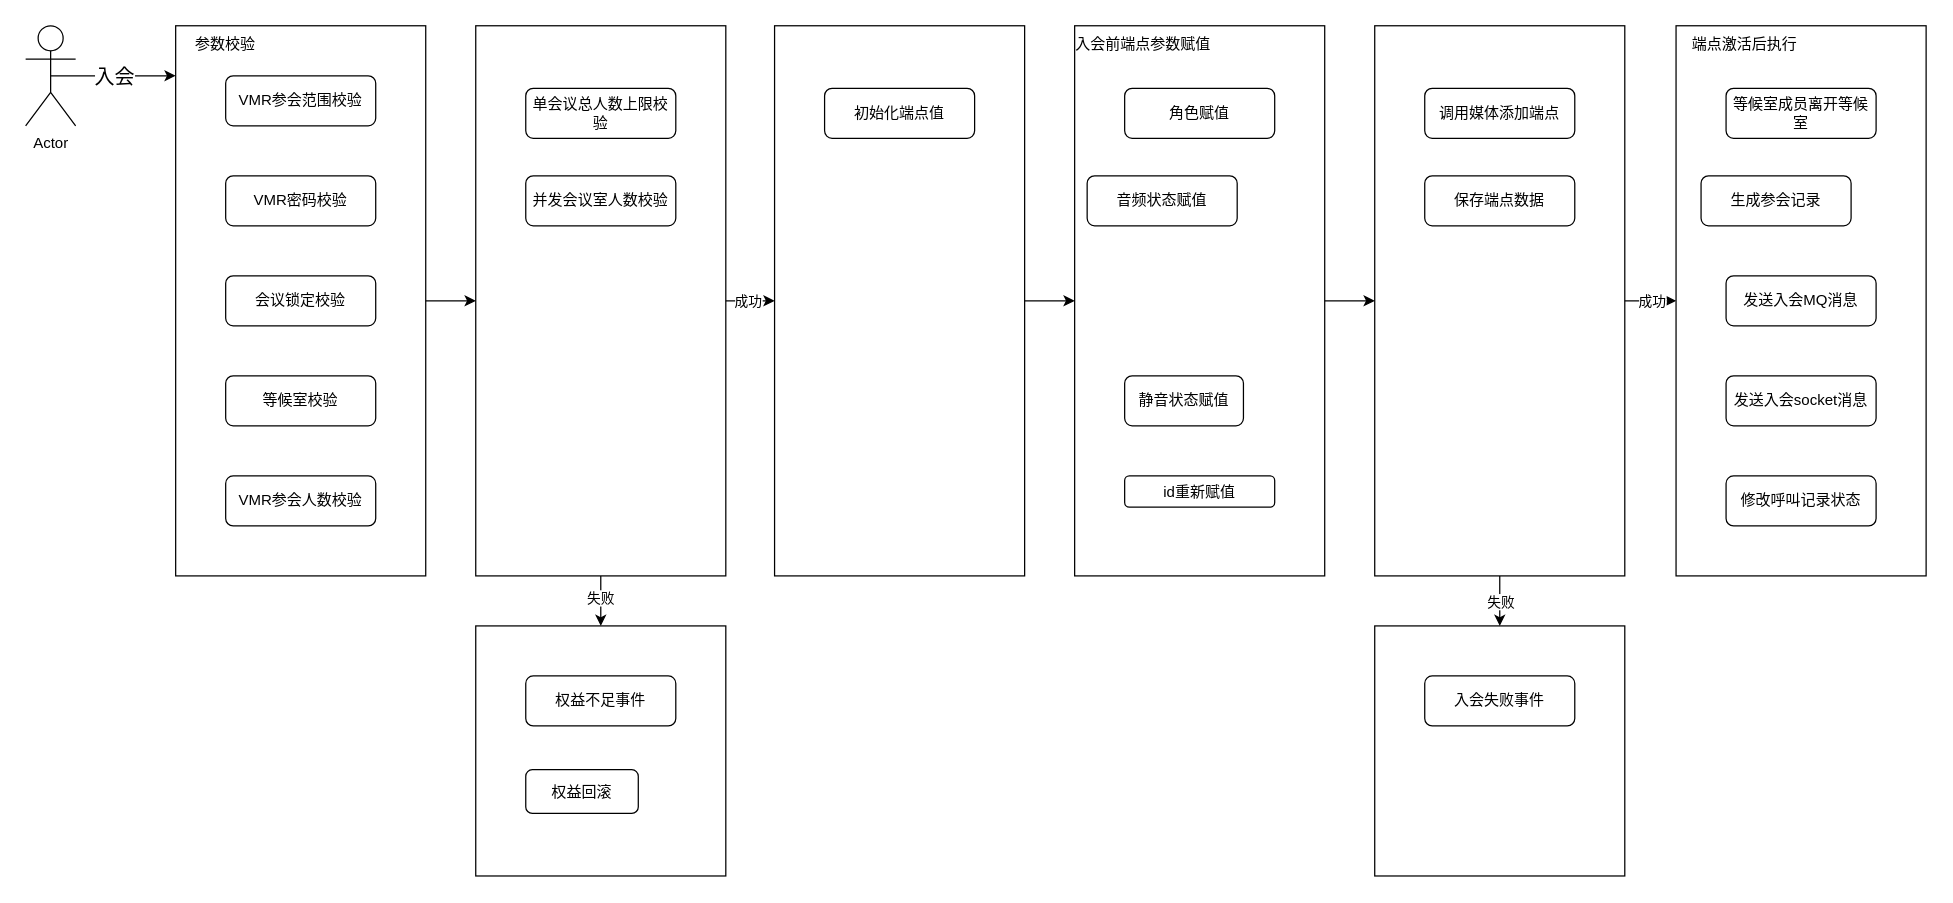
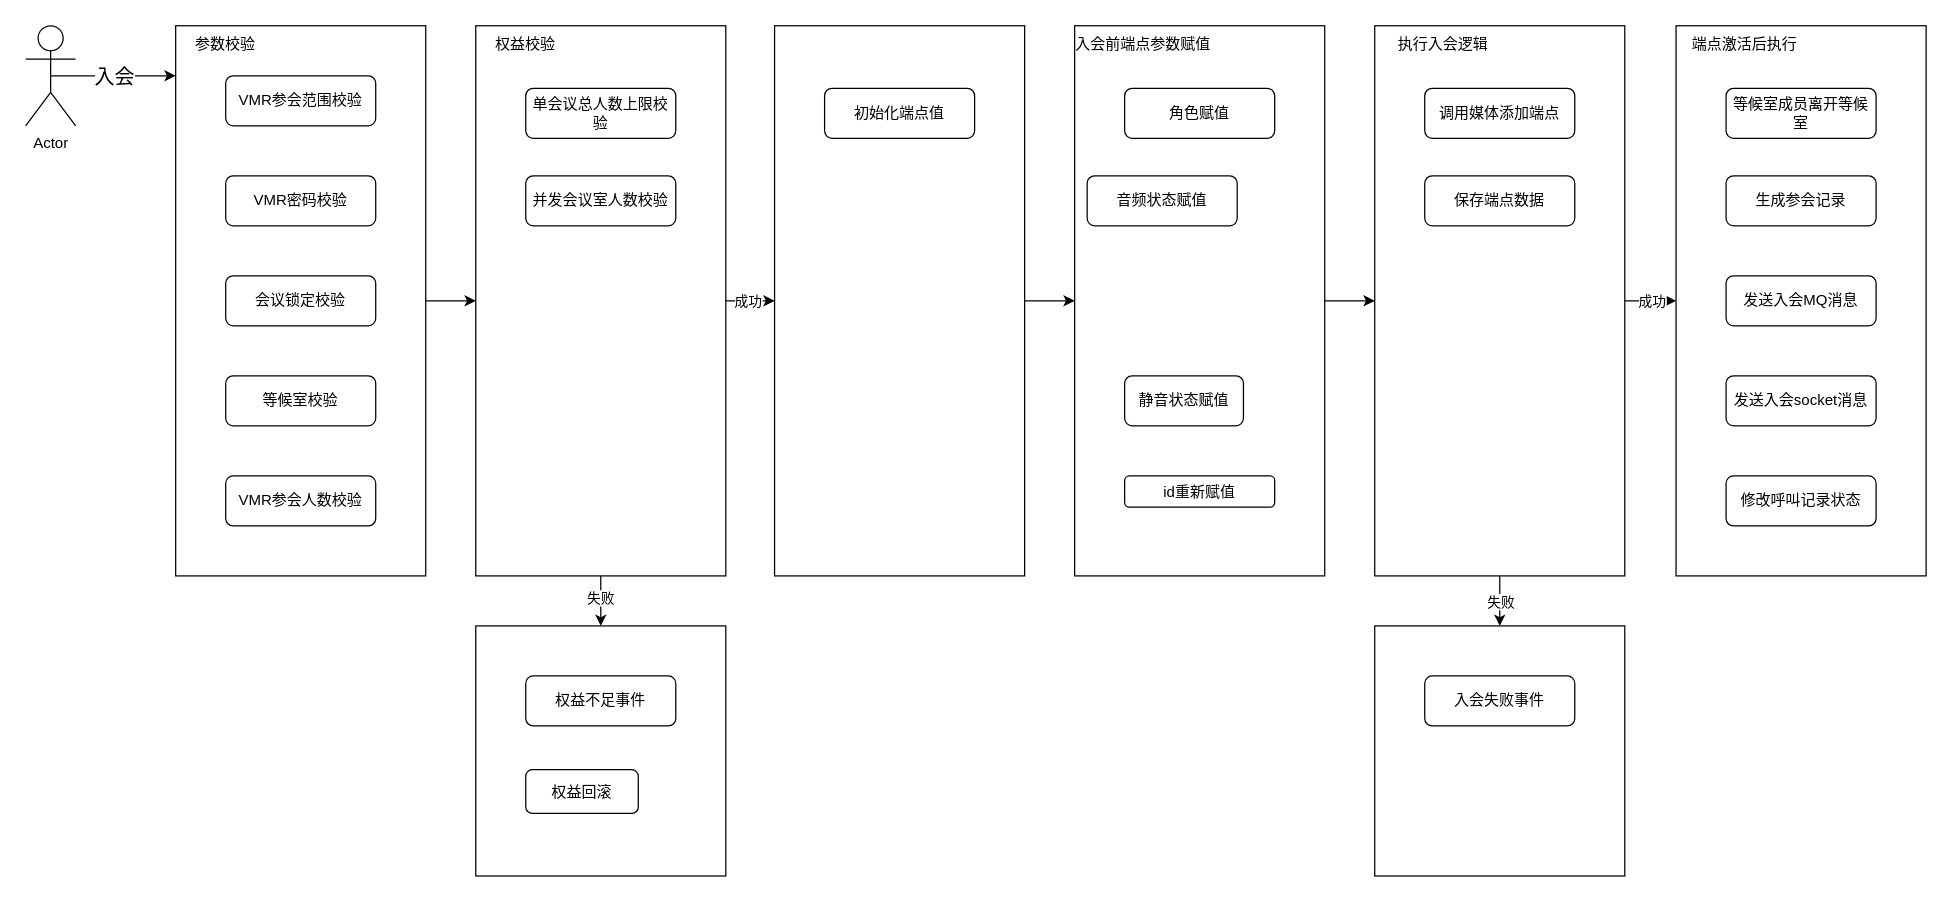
  <mxCell id="0" />
  <mxCell id="1" parent="0" />
  <mxCell id="2" value="" style="rounded=0;whiteSpace=wrap;html=1;" vertex="1" parent="1"><mxGeometry x="1099" y="500" width="200" height="200" as="geometry" /></mxCell>
  <mxCell id="3" value="" style="edgeStyle=orthogonalEdgeStyle;rounded=0;orthogonalLoop=1;jettySize=auto;html=1;" edge="1" parent="1" source="5" target="47"><mxGeometry relative="1" as="geometry" /></mxCell>
  <mxCell id="4" value="失败" style="edgeLabel;html=1;align=center;verticalAlign=middle;resizable=0;points=[];" vertex="1" connectable="0" parent="3"><mxGeometry x="-0.15" y="-1" relative="1" as="geometry"><mxPoint as="offset" /></mxGeometry></mxCell>
  <mxCell id="5" value="" style="rounded=0;whiteSpace=wrap;html=1;" vertex="1" parent="1"><mxGeometry x="380" y="20" width="200" height="440" as="geometry" /></mxCell>
  <mxCell id="6" value="" style="rounded=0;whiteSpace=wrap;html=1;" parent="1" vertex="1"><mxGeometry x="140" y="20" width="200" height="440" as="geometry" /></mxCell>
  <mxCell id="7" value="" style="edgeStyle=orthogonalEdgeStyle;rounded=0;orthogonalLoop=1;jettySize=auto;html=1;exitX=0.5;exitY=0.5;exitDx=0;exitDy=0;exitPerimeter=0;" parent="1" source="9" edge="1"><mxGeometry relative="1" as="geometry"><mxPoint x="100" y="60" as="sourcePoint" /><mxPoint x="140" y="60" as="targetPoint" /></mxGeometry></mxCell>
  <mxCell id="8" value="入会" style="edgeLabel;html=1;align=center;verticalAlign=middle;resizable=0;points=[];fontSize=16;" parent="7" vertex="1" connectable="0"><mxGeometry x="0.194" y="2" relative="1" as="geometry"><mxPoint x="-12" as="offset" /></mxGeometry></mxCell>
  <mxCell id="9" value="Actor" style="shape=umlActor;verticalLabelPosition=bottom;verticalAlign=top;html=1;" parent="1" vertex="1"><mxGeometry x="20" y="20" width="40" height="80" as="geometry" /></mxCell>
  <mxCell id="10" value="VMR参会范围校验" style="rounded=1;whiteSpace=wrap;html=1;" parent="1" vertex="1"><mxGeometry x="180" y="60" width="120" height="40" as="geometry" /></mxCell>
  <mxCell id="11" value="VMR密码校验" style="rounded=1;whiteSpace=wrap;html=1;" parent="1" vertex="1"><mxGeometry x="180" y="140" width="120" height="40" as="geometry" /></mxCell>
  <mxCell id="12" value="会议锁定校验" style="rounded=1;whiteSpace=wrap;html=1;" parent="1" vertex="1"><mxGeometry x="180" y="220" width="120" height="40" as="geometry" /></mxCell>
  <mxCell id="13" value="等候室校验" style="rounded=1;whiteSpace=wrap;html=1;" parent="1" vertex="1"><mxGeometry x="180" y="300" width="120" height="40" as="geometry" /></mxCell>
  <mxCell id="14" value="单会议总人数上限校验" style="rounded=1;whiteSpace=wrap;html=1;" parent="1" vertex="1"><mxGeometry x="420" y="70" width="120" height="40" as="geometry" /></mxCell>
  <mxCell id="15" value="VMR参会人数校验" style="rounded=1;whiteSpace=wrap;html=1;" parent="1" vertex="1"><mxGeometry x="180" y="380" width="120" height="40" as="geometry" /></mxCell>
  <mxCell id="16" value="并发会议室人数校验" style="rounded=1;whiteSpace=wrap;html=1;" parent="1" vertex="1"><mxGeometry x="420" y="140" width="120" height="40" as="geometry" /></mxCell>
  <mxCell id="17" value="参数校验" style="text;html=1;strokeColor=none;fillColor=none;align=center;verticalAlign=middle;whiteSpace=wrap;rounded=0;" parent="1" vertex="1"><mxGeometry x="140" y="20" width="80" height="30" as="geometry" /></mxCell>
  <mxCell id="18" value="" style="rounded=0;whiteSpace=wrap;html=1;" parent="1" vertex="1"><mxGeometry x="859" y="20" width="200" height="440" as="geometry" /></mxCell>
  <mxCell id="19" value="入会前端点参数赋值" style="text;html=1;strokeColor=none;fillColor=none;align=center;verticalAlign=middle;whiteSpace=wrap;rounded=0;" parent="1" vertex="1"><mxGeometry x="859" y="20" width="110" height="30" as="geometry" /></mxCell>
  <mxCell id="20" value="角色赋值" style="rounded=1;whiteSpace=wrap;html=1;" parent="1" vertex="1"><mxGeometry x="899" y="70" width="120" height="40" as="geometry" /></mxCell>
  <mxCell id="21" value="音频状态赋值" style="rounded=1;whiteSpace=wrap;html=1;" parent="1" vertex="1"><mxGeometry x="869" y="140" width="120" height="40" as="geometry" /></mxCell>
  <mxCell id="22" value="静音状态赋值" style="rounded=1;whiteSpace=wrap;html=1;" parent="1" vertex="1"><mxGeometry x="899" y="300" width="95" height="40" as="geometry" /></mxCell>
  <mxCell id="23" value="id重新赋值" style="rounded=1;whiteSpace=wrap;html=1;" parent="1" vertex="1"><mxGeometry x="899" y="380" width="120" height="25" as="geometry" /></mxCell>
  <mxCell id="24" value="" style="edgeStyle=orthogonalEdgeStyle;rounded=0;orthogonalLoop=1;jettySize=auto;html=1;entryX=0.5;entryY=0;entryDx=0;entryDy=0;" edge="1" parent="1" source="26" target="2"><mxGeometry relative="1" as="geometry" /></mxCell>
  <mxCell id="25" value="失败" style="edgeLabel;html=1;align=center;verticalAlign=middle;resizable=0;points=[];" vertex="1" connectable="0" parent="24"><mxGeometry x="-0.35" relative="1" as="geometry"><mxPoint y="7" as="offset" /></mxGeometry></mxCell>
  <mxCell id="26" value="" style="rounded=0;whiteSpace=wrap;html=1;" parent="1" vertex="1"><mxGeometry x="1099" y="20" width="200" height="440" as="geometry" /></mxCell>
  <mxCell id="27" value="调用媒体添加端点" style="rounded=1;whiteSpace=wrap;html=1;" parent="1" vertex="1"><mxGeometry x="1139" y="70" width="120" height="40" as="geometry" /></mxCell>
+ <mxCell id="28" value="执行入会逻辑" style="text;html=1;strokeColor=none;fillColor=none;align=center;verticalAlign=middle;whiteSpace=wrap;rounded=0;" parent="1" vertex="1"><mxGeometry x="1099" y="20" width="110" height="30" as="geometry" /></mxCell>
  <mxCell id="29" value="保存端点数据" style="rounded=1;whiteSpace=wrap;html=1;" parent="1" vertex="1"><mxGeometry x="1139" y="140" width="120" height="40" as="geometry" /></mxCell>
  <mxCell id="30" value="" style="rounded=0;whiteSpace=wrap;html=1;" parent="1" vertex="1"><mxGeometry x="1340" y="20" width="200" height="440" as="geometry" /></mxCell>
  <mxCell id="31" value="端点激活后执行" style="text;html=1;strokeColor=none;fillColor=none;align=center;verticalAlign=middle;whiteSpace=wrap;rounded=0;" parent="1" vertex="1"><mxGeometry x="1340" y="20" width="110" height="30" as="geometry" /></mxCell>
  <mxCell id="32" value="等候室成员离开等候室" style="rounded=1;whiteSpace=wrap;html=1;" parent="1" vertex="1"><mxGeometry x="1380" y="70" width="120" height="40" as="geometry" /></mxCell>
- <mxCell id="33" value="生成参会记录" style="rounded=1;whiteSpace=wrap;html=1;" parent="1" vertex="1"><mxGeometry x="1360" y="140" width="120" height="40" as="geometry" /></mxCell>
+ <mxCell id="33" value="生成参会记录" style="rounded=1;whiteSpace=wrap;html=1;" parent="1" vertex="1"><mxGeometry x="1380" y="140" width="120" height="40" as="geometry" /></mxCell>
  <mxCell id="34" value="发送入会MQ消息" style="rounded=1;whiteSpace=wrap;html=1;" parent="1" vertex="1"><mxGeometry x="1380" y="220" width="120" height="40" as="geometry" /></mxCell>
  <mxCell id="35" value="修改呼叫记录状态" style="rounded=1;whiteSpace=wrap;html=1;" parent="1" vertex="1"><mxGeometry x="1380" y="380" width="120" height="40" as="geometry" /></mxCell>
  <mxCell id="36" value="发送入会socket消息" style="rounded=1;whiteSpace=wrap;html=1;" parent="1" vertex="1"><mxGeometry x="1380" y="300" width="120" height="40" as="geometry" /></mxCell>
  <mxCell id="37" value="" style="endArrow=classic;html=1;rounded=0;entryX=0;entryY=0.5;entryDx=0;entryDy=0;exitX=1;exitY=0.5;exitDx=0;exitDy=0;" parent="1" source="18" target="26" edge="1"><mxGeometry width="50" height="50" relative="1" as="geometry"><mxPoint x="829" y="270" as="sourcePoint" /><mxPoint x="870" y="270" as="targetPoint" /></mxGeometry></mxCell>
  <mxCell id="38" value="" style="endArrow=classic;html=1;rounded=0;entryX=0;entryY=0.5;entryDx=0;entryDy=0;exitX=1;exitY=0.5;exitDx=0;exitDy=0;" parent="1" target="30" edge="1" source="26"><mxGeometry width="50" height="50" relative="1" as="geometry"><mxPoint x="1299" y="259" as="sourcePoint" /><mxPoint x="1341" y="258.92" as="targetPoint" /></mxGeometry></mxCell>
  <mxCell id="39" value="成功" style="edgeLabel;html=1;align=center;verticalAlign=middle;resizable=0;points=[];" vertex="1" connectable="0" parent="38"><mxGeometry x="0.22" y="-1" relative="1" as="geometry"><mxPoint x="-4" y="-1" as="offset" /></mxGeometry></mxCell>
  <mxCell id="40" value="" style="rounded=0;whiteSpace=wrap;html=1;" vertex="1" parent="1"><mxGeometry x="619" y="20" width="200" height="440" as="geometry" /></mxCell>
  <mxCell id="41" value="" style="endArrow=classic;html=1;rounded=0;exitX=1;exitY=0.5;exitDx=0;exitDy=0;entryX=0;entryY=0.5;entryDx=0;entryDy=0;" edge="1" parent="1" source="6" target="5"><mxGeometry width="50" height="50" relative="1" as="geometry"><mxPoint x="430" y="300" as="sourcePoint" /><mxPoint x="381" y="260" as="targetPoint" /></mxGeometry></mxCell>
  <mxCell id="42" value="" style="endArrow=classic;html=1;rounded=0;exitX=1;exitY=0.5;exitDx=0;exitDy=0;entryX=0;entryY=0.5;entryDx=0;entryDy=0;" edge="1" parent="1" source="40" target="18"><mxGeometry width="50" height="50" relative="1" as="geometry"><mxPoint x="589" y="270" as="sourcePoint" /><mxPoint x="859" y="260" as="targetPoint" /></mxGeometry></mxCell>
  <mxCell id="43" value="初始化端点值" style="rounded=1;whiteSpace=wrap;html=1;" vertex="1" parent="1"><mxGeometry x="659" y="70" width="120" height="40" as="geometry" /></mxCell>
  <mxCell id="44" value="" style="endArrow=classic;html=1;rounded=0;exitX=1;exitY=0.5;exitDx=0;exitDy=0;entryX=0;entryY=0.5;entryDx=0;entryDy=0;" edge="1" parent="1" source="5" target="40"><mxGeometry width="50" height="50" relative="1" as="geometry"><mxPoint x="350" y="270" as="sourcePoint" /><mxPoint x="391" y="270" as="targetPoint" /></mxGeometry></mxCell>
  <mxCell id="45" value="成功" style="edgeLabel;html=1;align=center;verticalAlign=middle;resizable=0;points=[];" vertex="1" connectable="0" parent="44"><mxGeometry x="-0.128" relative="1" as="geometry"><mxPoint as="offset" /></mxGeometry></mxCell>
+ <mxCell id="46" value="权益校验" style="text;html=1;strokeColor=none;fillColor=none;align=center;verticalAlign=middle;whiteSpace=wrap;rounded=0;" vertex="1" parent="1"><mxGeometry x="380" y="20" width="80" height="30" as="geometry" /></mxCell>
  <mxCell id="47" value="" style="rounded=0;whiteSpace=wrap;html=1;" vertex="1" parent="1"><mxGeometry x="380" y="500" width="200" height="200" as="geometry" /></mxCell>
  <mxCell id="48" value="权益不足事件" style="rounded=1;whiteSpace=wrap;html=1;" vertex="1" parent="1"><mxGeometry x="420" y="540" width="120" height="40" as="geometry" /></mxCell>
  <mxCell id="49" value="入会失败事件" style="rounded=1;whiteSpace=wrap;html=1;" vertex="1" parent="1"><mxGeometry x="1139" y="540" width="120" height="40" as="geometry" /></mxCell>
  <mxCell id="50" value="权益回滚" style="rounded=1;whiteSpace=wrap;html=1;" vertex="1" parent="1"><mxGeometry x="420" y="615" width="90" height="35" as="geometry" /></mxCell>
